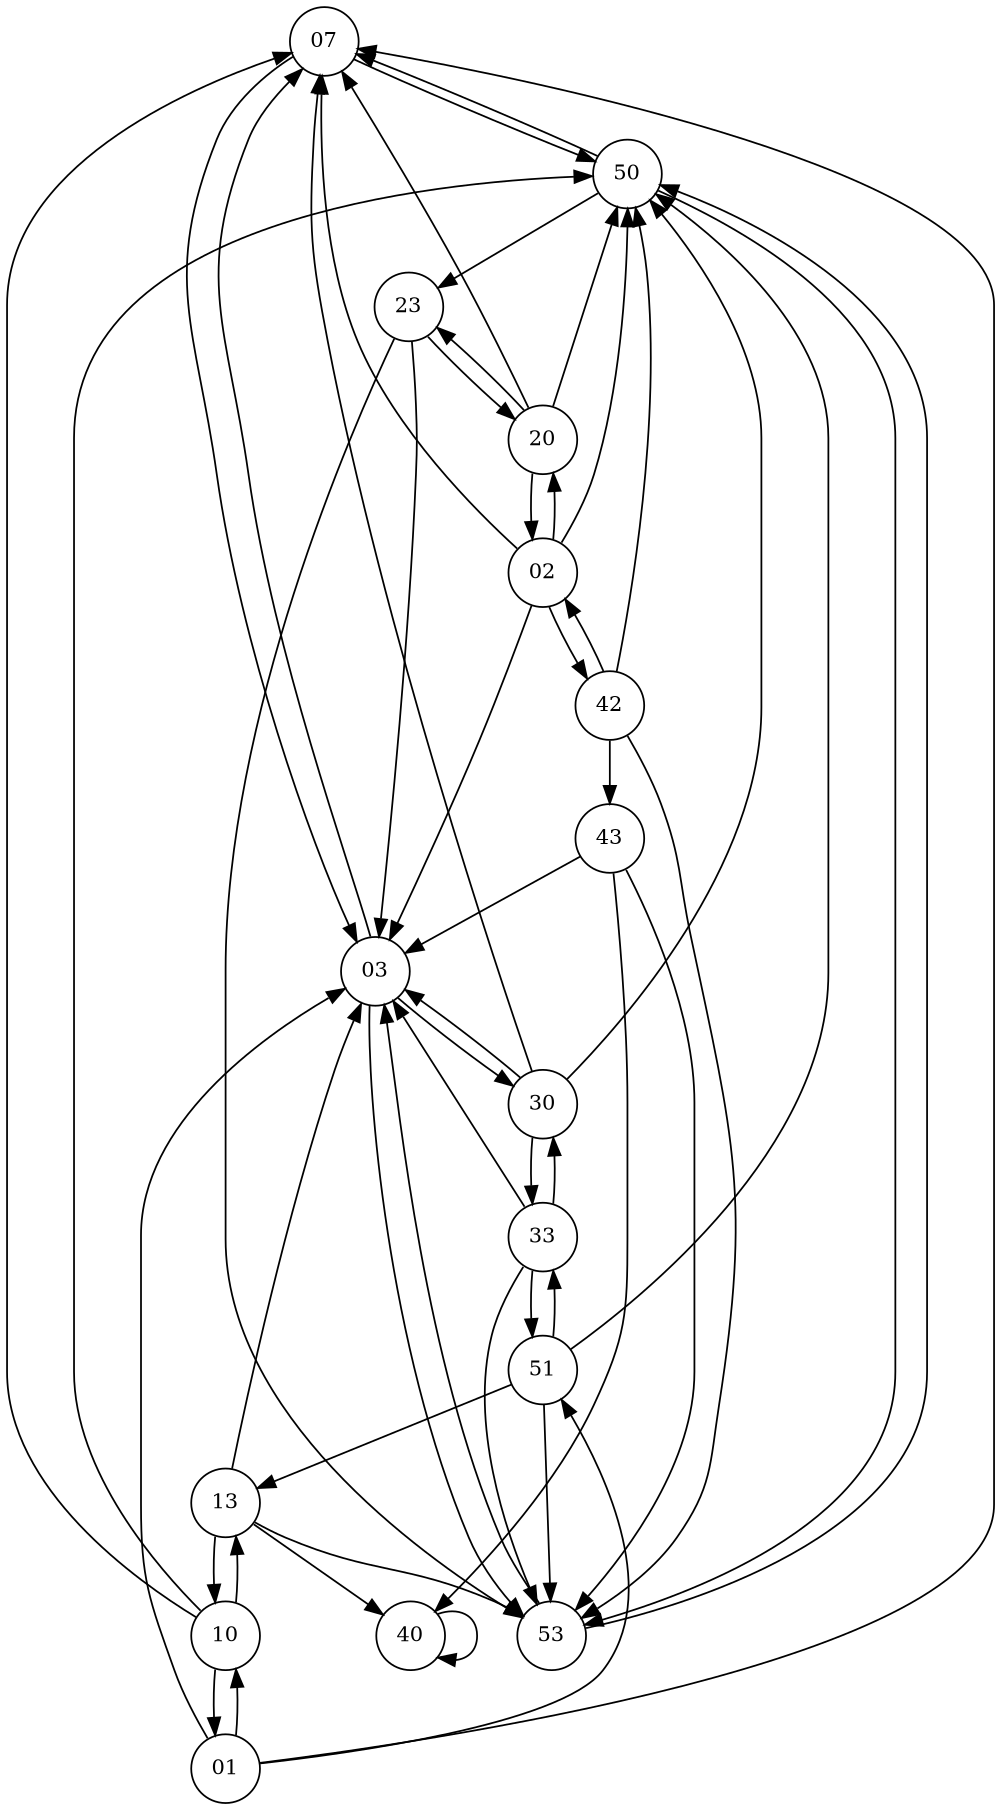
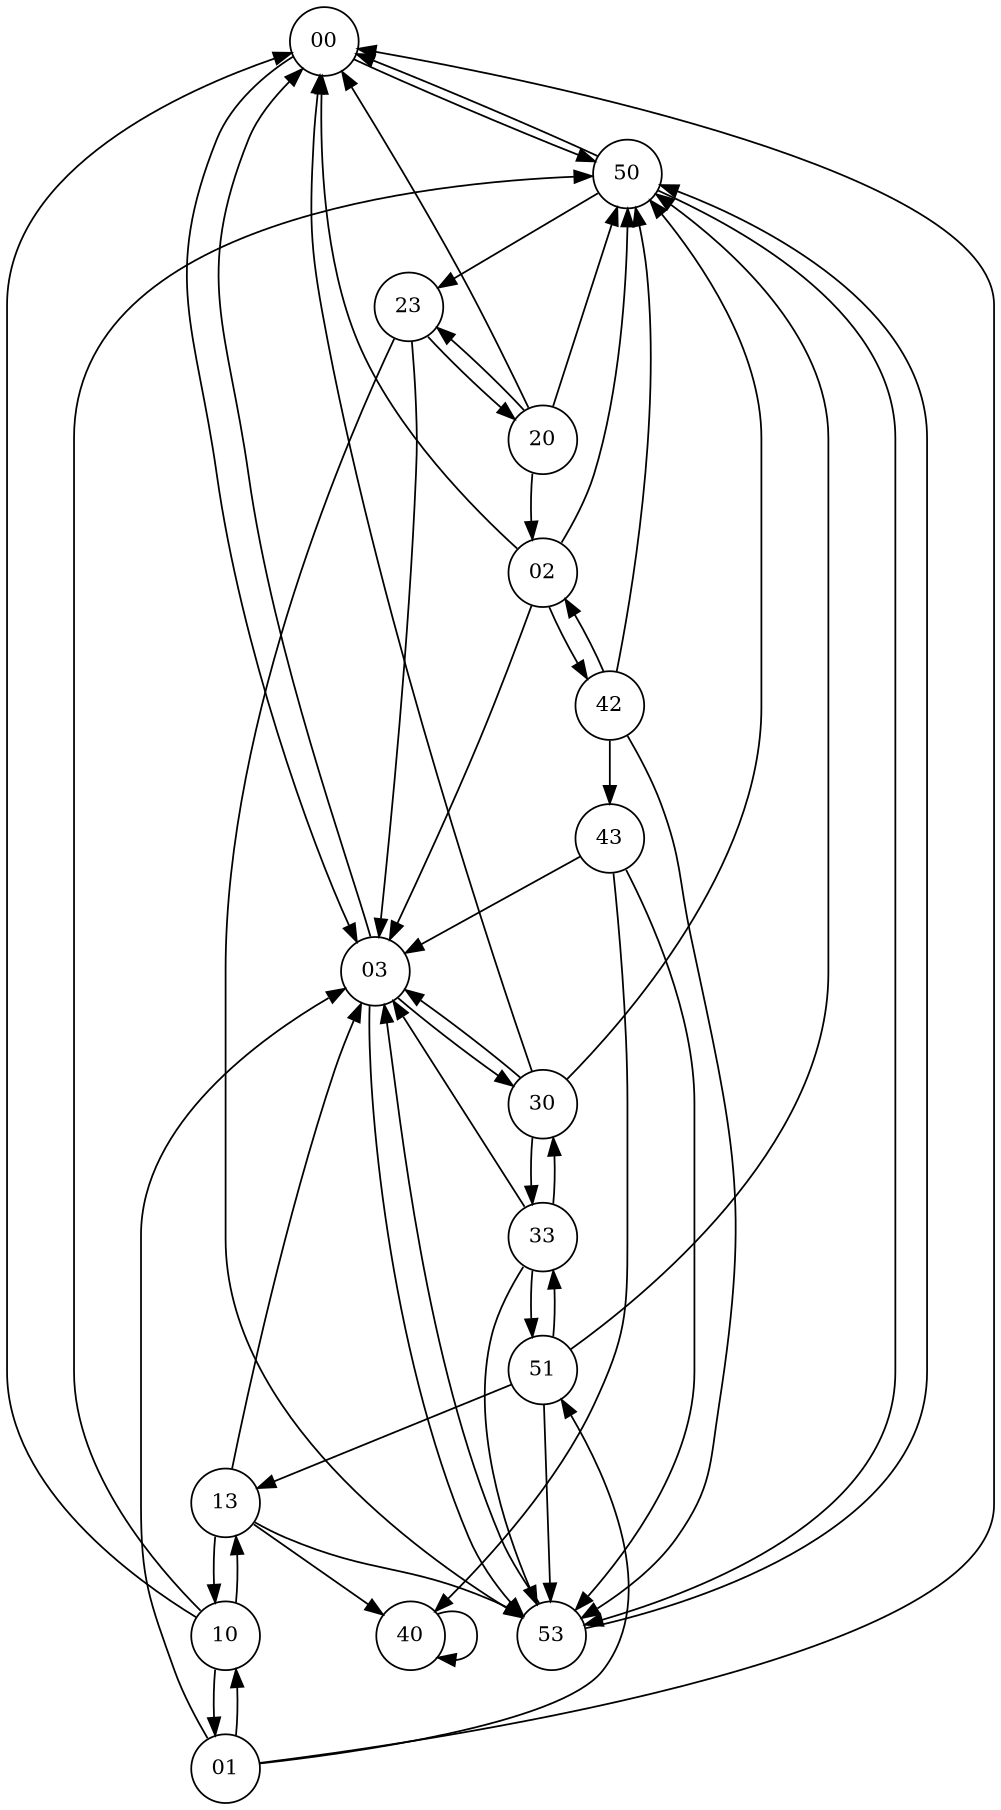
  digraph {
    node [color=black fillcolor=white fontcolor=black fontsize=12 shape=circle style=filled]
-   00 [label=07]
+   00
    50
    03
    53
    23
    30
    20
    33
    02
    n10 [label=42]
    43
    40
    51
    13
    01
    10
    00 -> 50
    00 -> 03
    50 -> 00
    50 -> 53
    50 -> 23
    03 -> 00
    03 -> 53
    03 -> 30
    53 -> 50
    53 -> 03
    23 -> 03
    23 -> 53
    23 -> 20
    30 -> 00
    30 -> 50
    30 -> 03
    30 -> 33
    20 -> 00
    20 -> 50
    20 -> 23
    20 -> 02
    33 -> 03
    33 -> 53
    33 -> 30
    33 -> 51
    02 -> 00
    02 -> 50
    02 -> 03
-   02 -> 20
    02 -> n10
    n10 -> 50
    n10 -> 53
    n10 -> 02
    n10 -> 43
    43 -> 03
    43 -> 53
    43 -> 40
    40 -> 40
    51 -> 50
    51 -> 53
    51 -> 33
    51 -> 13
    13 -> 03
    13 -> 53
    13 -> 40
    13 -> 10
    01 -> 00
    01 -> 03
    01 -> 51
    01 -> 10
    10 -> 00
    10 -> 50
    10 -> 13
    10 -> 01
  }
